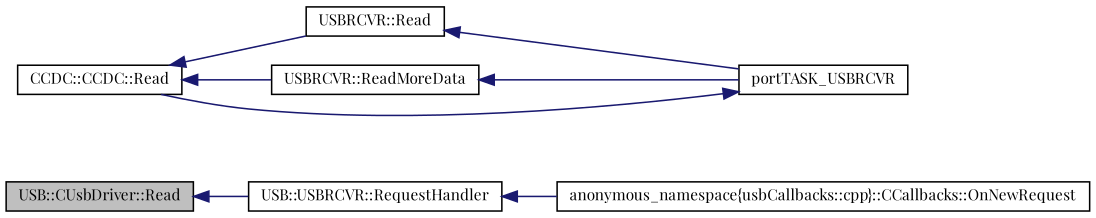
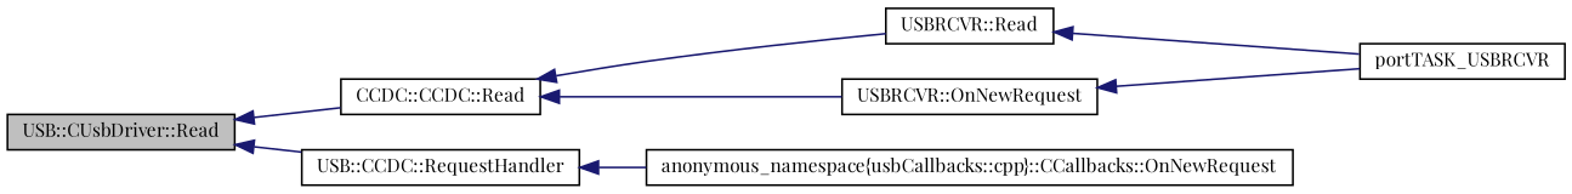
  digraph {
    fontname="Playfair Display"
    rankdir=LR
    node [color=black fontname="Playfair Display" fontsize=10 shape=record]
    edge [color=midnightblue dir=back fontname="Playfair Display" fontsize=10 labelfontname=FreeSans labelfontsize=10 style=solid]
    n1 [fillcolor=grey75 fontcolor=black height=0.2 label="USB::CUsbDriver::Read" style=filled width=0.4]
    n2 [height=0.2 label="CCDC::CCDC::Read" width=0.4]
-   n3 [height=0.2 label="USB::USBRCVR::RequestHandler" width=0.4]
+   n3 [height=0.2 label="USB::CCDC::RequestHandler" width=0.4]
    n4 [height=0.2 label="USBRCVR::Read" width=0.4]
-   n5 [height=0.2 label="USBRCVR::ReadMoreData" width=0.4]
+   n5 [height=0.2 label="USBRCVR::OnNewRequest" width=0.4]
    n6 [height=0.2 label="anonymous_namespace\{usbCallbacks::cpp\}::CCallbacks::OnNewRequest" width=0.4]
    n7 [height=0.2 label=portTASK_USBRCVR width=0.4]
-   n7 -> n2
+   n1 -> n2
    n1 -> n3
    n2 -> n4
    n2 -> n5
    n3 -> n6
    n4 -> n7
    n5 -> n7
  }
